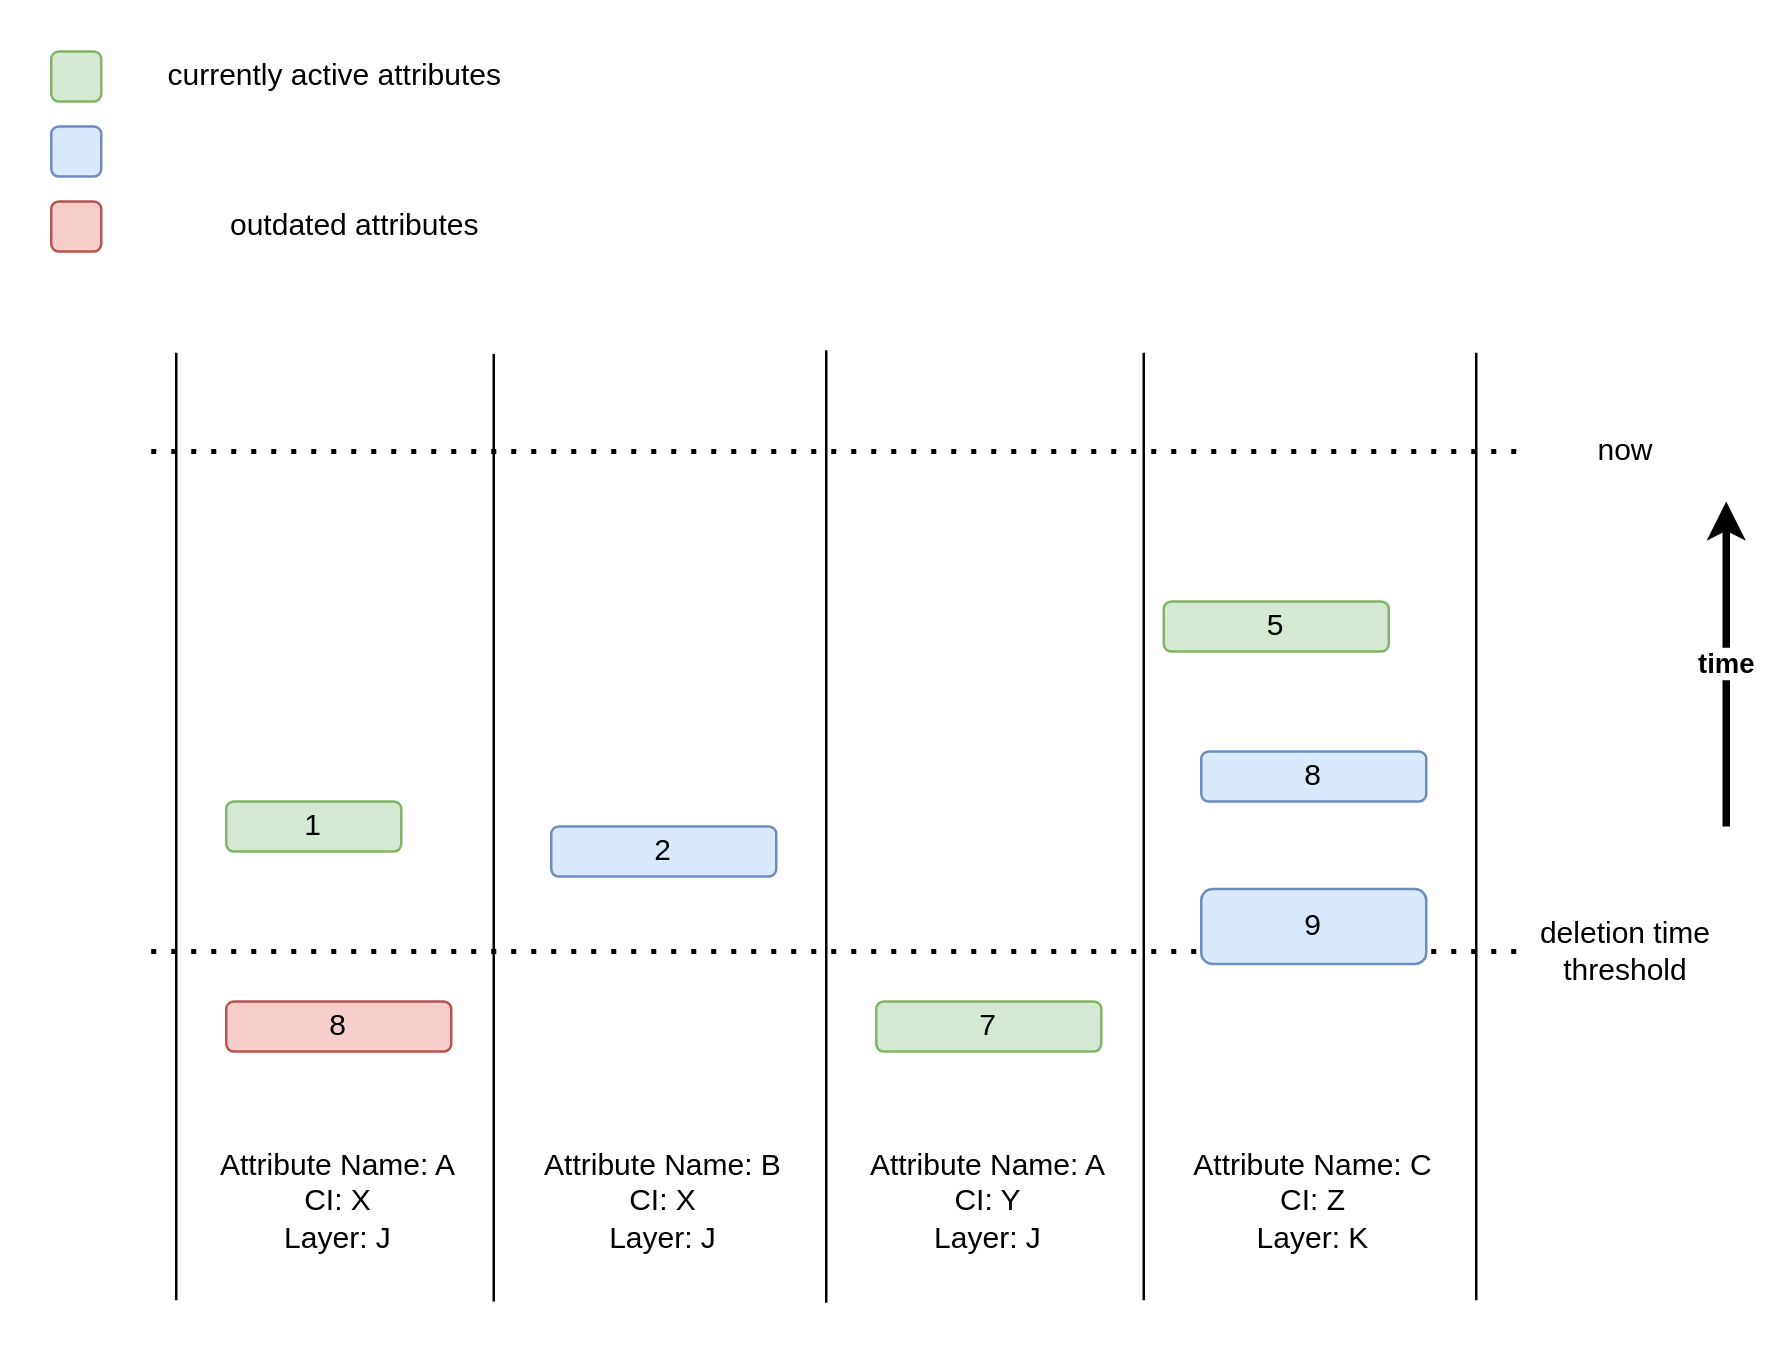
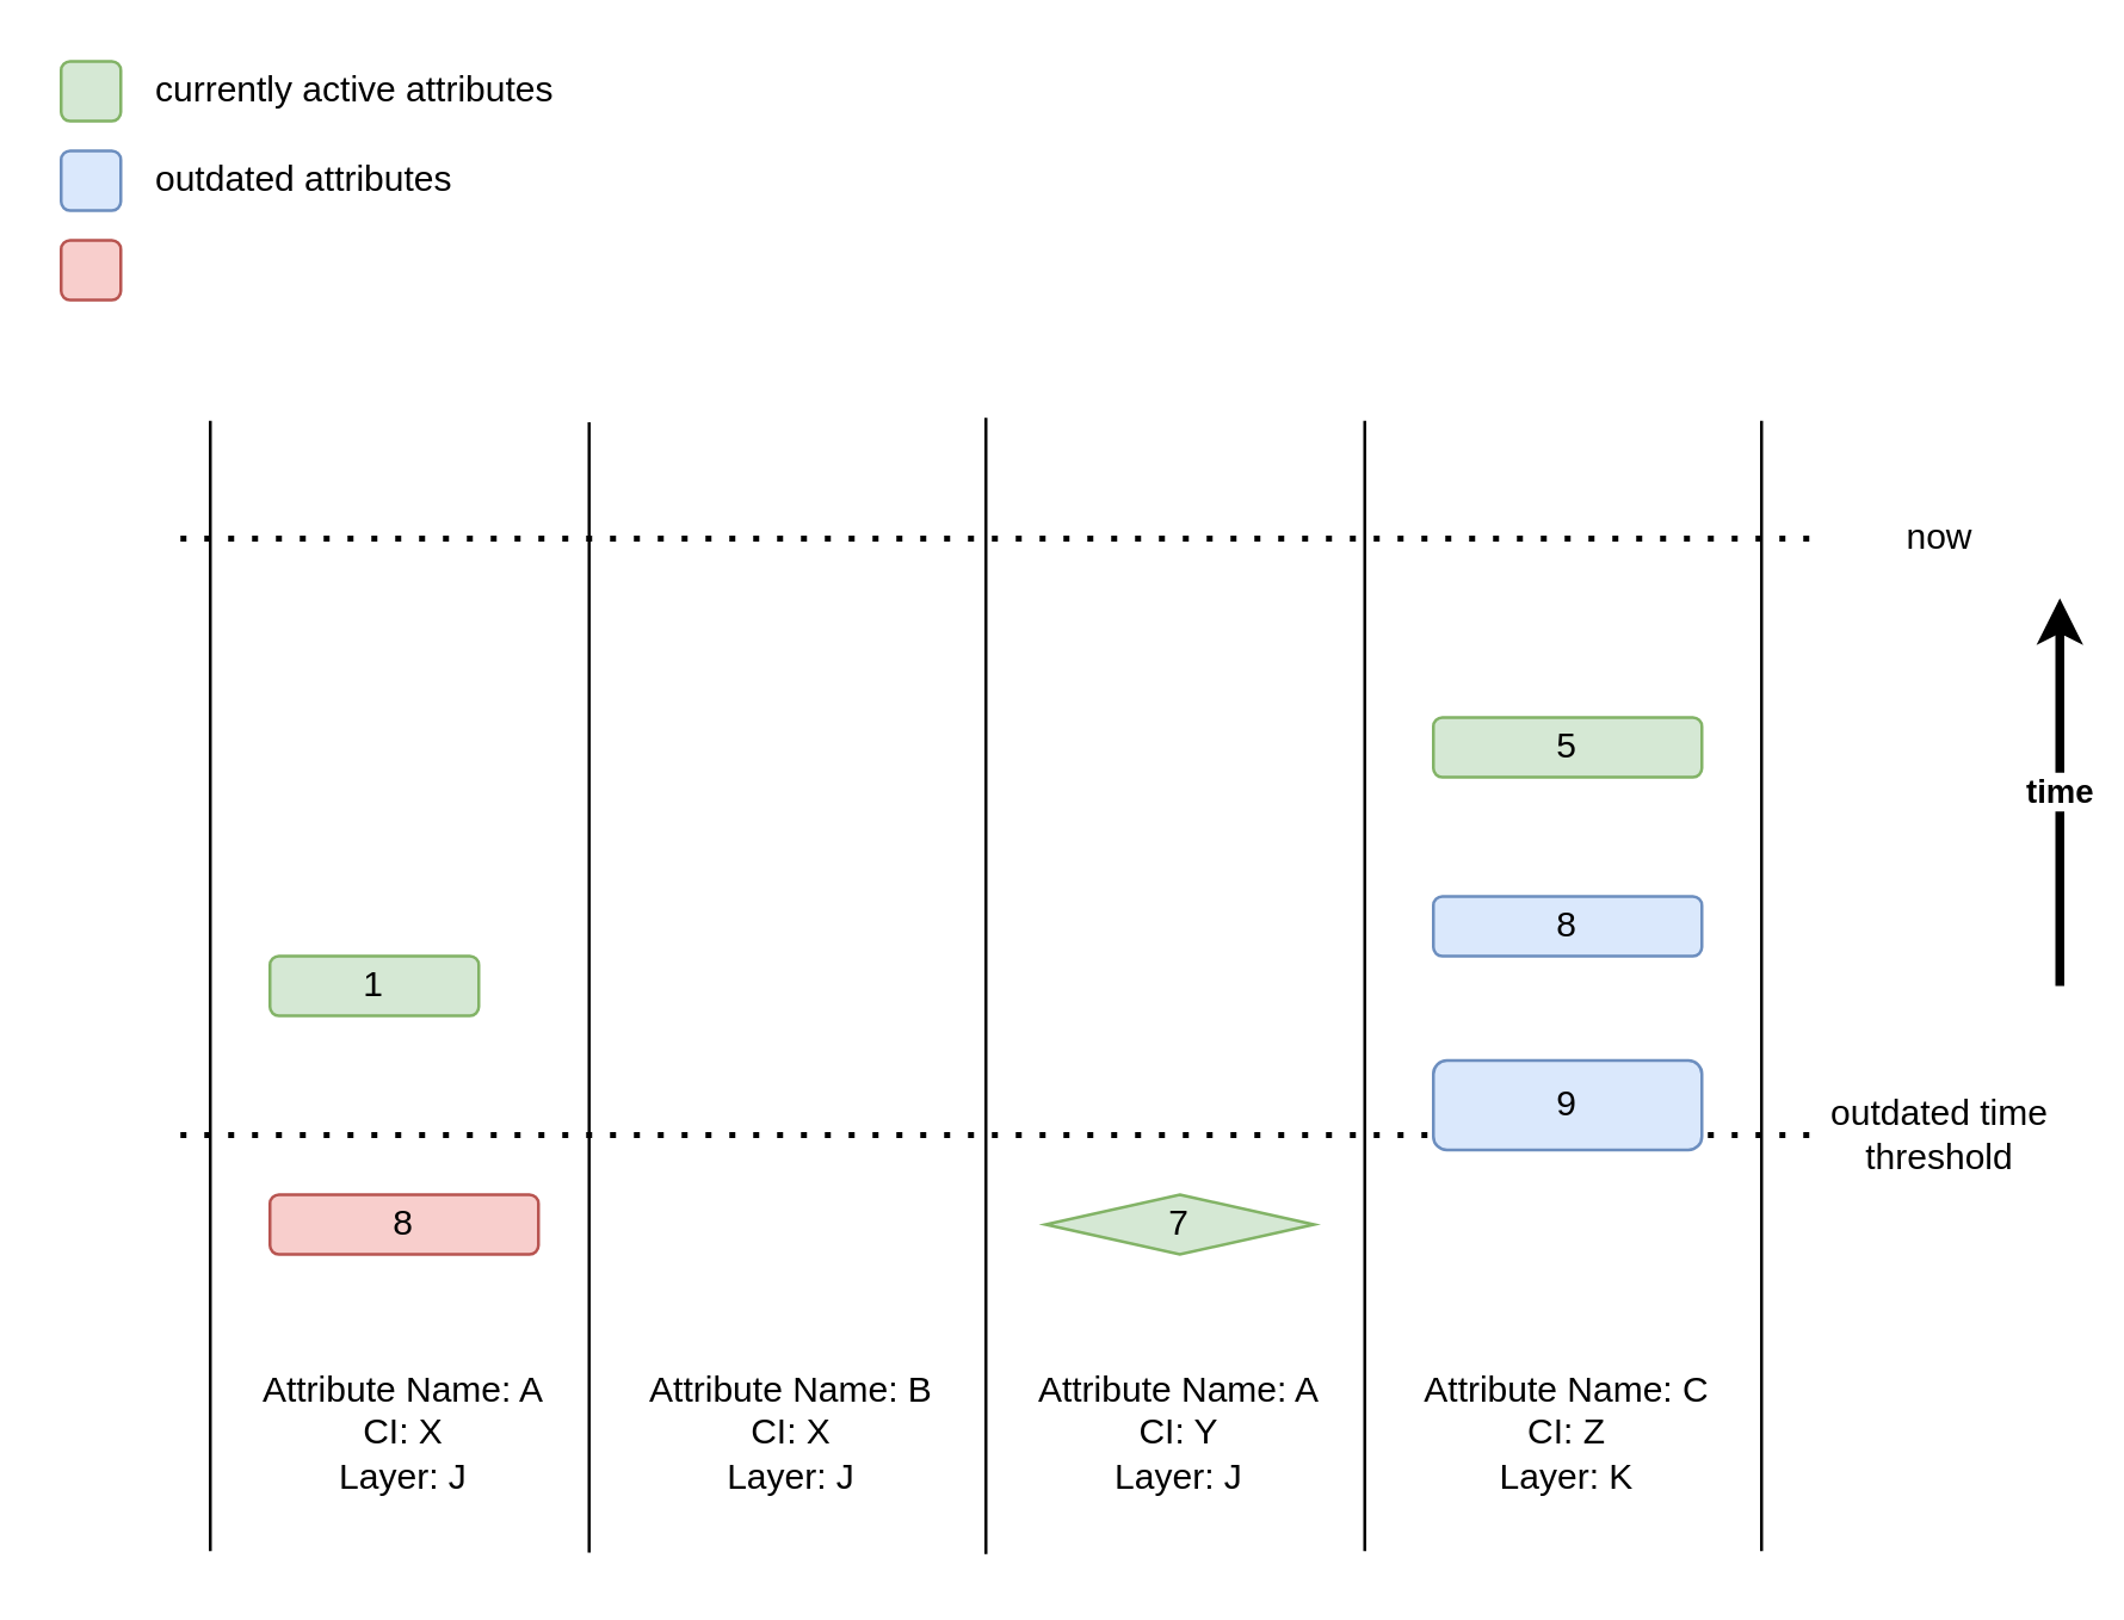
  <mxCell id="0" />
  <mxCell id="1" parent="0" />
  <mxCell id="2" value="Attribute Name: A&lt;br&gt;CI: X&lt;br&gt;Layer: J" style="text;html=1;strokeColor=none;fillColor=none;align=center;verticalAlign=middle;whiteSpace=wrap;rounded=0;" vertex="1" parent="1"><mxGeometry x="70" y="450" width="130" height="60" as="geometry" /></mxCell>
  <mxCell id="3" value="Attribute Name: B&lt;br&gt;CI: X&lt;br&gt;Layer: J" style="text;html=1;strokeColor=none;fillColor=none;align=center;verticalAlign=middle;whiteSpace=wrap;rounded=0;" vertex="1" parent="1"><mxGeometry x="200" y="450" width="130" height="60" as="geometry" /></mxCell>
  <mxCell id="4" value="Attribute Name: A&lt;br&gt;CI: Y&lt;br&gt;Layer: J" style="text;html=1;strokeColor=none;fillColor=none;align=center;verticalAlign=middle;whiteSpace=wrap;rounded=0;" vertex="1" parent="1"><mxGeometry x="330" y="450" width="130" height="60" as="geometry" /></mxCell>
  <mxCell id="5" value="Attribute Name: C&lt;br&gt;CI: Z&lt;br&gt;Layer: K" style="text;html=1;strokeColor=none;fillColor=none;align=center;verticalAlign=middle;whiteSpace=wrap;rounded=0;" vertex="1" parent="1"><mxGeometry x="460" y="450" width="130" height="60" as="geometry" /></mxCell>
  <mxCell id="6" value="" style="endArrow=none;dashed=1;html=1;dashPattern=1 3;strokeWidth=2;" edge="1" parent="1"><mxGeometry width="50" height="50" relative="1" as="geometry"><mxPoint x="60" y="380" as="sourcePoint" /><mxPoint x="610" y="380" as="targetPoint" /></mxGeometry></mxCell>
  <mxCell id="7" value="time" style="endArrow=classic;html=1;strokeWidth=3;fontStyle=1" edge="1" parent="1"><mxGeometry width="50" height="50" relative="1" as="geometry"><mxPoint x="690" y="330" as="sourcePoint" /><mxPoint x="690" y="200" as="targetPoint" /></mxGeometry></mxCell>
- <mxCell id="8" value="deletion time threshold" style="text;html=1;strokeColor=none;fillColor=none;align=center;verticalAlign=middle;whiteSpace=wrap;rounded=0;" vertex="1" parent="1"><mxGeometry x="610" y="360" width="80" height="40" as="geometry" /></mxCell>
+ <mxCell id="8" value="outdated time threshold" style="text;html=1;strokeColor=none;fillColor=none;align=center;verticalAlign=middle;whiteSpace=wrap;rounded=0;" vertex="1" parent="1"><mxGeometry x="610" y="360" width="80" height="40" as="geometry" /></mxCell>
  <mxCell id="9" value="1" style="rounded=1;whiteSpace=wrap;html=1;fillColor=#d5e8d4;strokeColor=#82b366;" vertex="1" parent="1"><mxGeometry x="90" y="320" width="70" height="20" as="geometry" /></mxCell>
- <mxCell id="10" value="7" style="rounded=1;whiteSpace=wrap;html=1;fillColor=#d5e8d4;strokeColor=#82b366;" vertex="1" parent="1"><mxGeometry x="350" y="400" width="90" height="20" as="geometry" /></mxCell>
+ <mxCell id="10" value="7" style="rhombus;whiteSpace=wrap;html=1;fillColor=#d5e8d4;strokeColor=#82b366;" vertex="1" parent="1"><mxGeometry x="350" y="400" width="90" height="20" as="geometry" /></mxCell>
  <mxCell id="11" value="9" style="rounded=1;whiteSpace=wrap;html=1;fillColor=#dae8fc;strokeColor=#6c8ebf;" vertex="1" parent="1"><mxGeometry x="480" y="355" width="90" height="30" as="geometry" /></mxCell>
- <mxCell id="12" value="2" style="rounded=1;whiteSpace=wrap;html=1;fillColor=#dae8fc;strokeColor=#6c8ebf;" vertex="1" parent="1"><mxGeometry x="220" y="330" width="90" height="20" as="geometry" /></mxCell>
  <mxCell id="13" value="8" style="rounded=1;whiteSpace=wrap;html=1;fillColor=#f8cecc;strokeColor=#b85450;" vertex="1" parent="1"><mxGeometry x="90" y="400" width="90" height="20" as="geometry" /></mxCell>
- <mxCell id="14" value="5" style="rounded=1;whiteSpace=wrap;html=1;fillColor=#d5e8d4;strokeColor=#82b366;" vertex="1" parent="1"><mxGeometry x="465" y="240" width="90" height="20" as="geometry" /></mxCell>
+ <mxCell id="14" value="5" style="rounded=1;whiteSpace=wrap;html=1;fillColor=#d5e8d4;strokeColor=#82b366;" vertex="1" parent="1"><mxGeometry x="480" y="240" width="90" height="20" as="geometry" /></mxCell>
  <mxCell id="15" value="" style="endArrow=none;html=1;strokeWidth=1;" edge="1" parent="1"><mxGeometry width="50" height="50" relative="1" as="geometry"><mxPoint x="197" y="520" as="sourcePoint" /><mxPoint x="197" y="141" as="targetPoint" /></mxGeometry></mxCell>
  <mxCell id="16" value="" style="endArrow=none;html=1;strokeWidth=1;" edge="1" parent="1"><mxGeometry width="50" height="50" relative="1" as="geometry"><mxPoint x="330" y="520.5" as="sourcePoint" /><mxPoint x="330" y="139.5" as="targetPoint" /></mxGeometry></mxCell>
  <mxCell id="17" value="" style="endArrow=none;html=1;strokeWidth=1;" edge="1" parent="1"><mxGeometry width="50" height="50" relative="1" as="geometry"><mxPoint x="457" y="519.5" as="sourcePoint" /><mxPoint x="457" y="140.5" as="targetPoint" /></mxGeometry></mxCell>
  <mxCell id="18" value="" style="endArrow=none;html=1;strokeWidth=1;" edge="1" parent="1"><mxGeometry width="50" height="50" relative="1" as="geometry"><mxPoint x="590" y="519.5" as="sourcePoint" /><mxPoint x="590" y="140.5" as="targetPoint" /></mxGeometry></mxCell>
  <mxCell id="19" style="edgeStyle=orthogonalEdgeStyle;rounded=0;orthogonalLoop=1;jettySize=auto;html=1;exitX=0.5;exitY=1;exitDx=0;exitDy=0;strokeWidth=1;" edge="1" parent="1" source="10" target="10"><mxGeometry relative="1" as="geometry" /></mxCell>
  <mxCell id="20" value="" style="endArrow=none;dashed=1;html=1;dashPattern=1 3;strokeWidth=2;" edge="1" parent="1"><mxGeometry width="50" height="50" relative="1" as="geometry"><mxPoint x="60" y="180" as="sourcePoint" /><mxPoint x="610" y="180" as="targetPoint" /></mxGeometry></mxCell>
  <mxCell id="21" value="now" style="text;html=1;strokeColor=none;fillColor=none;align=center;verticalAlign=middle;whiteSpace=wrap;rounded=0;" vertex="1" parent="1"><mxGeometry x="610" y="160" width="80" height="40" as="geometry" /></mxCell>
  <mxCell id="22" value="" style="endArrow=none;html=1;strokeWidth=1;" edge="1" parent="1"><mxGeometry width="50" height="50" relative="1" as="geometry"><mxPoint x="70" y="519.5" as="sourcePoint" /><mxPoint x="70" y="140.5" as="targetPoint" /></mxGeometry></mxCell>
  <mxCell id="23" value="" style="rounded=1;whiteSpace=wrap;html=1;fillColor=#d5e8d4;strokeColor=#82b366;" vertex="1" parent="1"><mxGeometry x="20" y="20" width="20" height="20" as="geometry" /></mxCell>
- <mxCell id="24" value="currently active attributes" style="text;html=1;strokeColor=none;fillColor=none;align=left;verticalAlign=middle;whiteSpace=wrap;rounded=0;" vertex="1" parent="1"><mxGeometry x="65" y="20" width="150" height="20" as="geometry" /></mxCell>
+ <mxCell id="24" value="currently active attributes" style="text;html=1;strokeColor=none;fillColor=none;align=left;verticalAlign=middle;whiteSpace=wrap;rounded=0;" vertex="1" parent="1"><mxGeometry x="50" y="20" width="150" height="20" as="geometry" /></mxCell>
  <mxCell id="25" value="" style="rounded=1;whiteSpace=wrap;html=1;fillColor=#dae8fc;strokeColor=#6c8ebf;" vertex="1" parent="1"><mxGeometry x="20" y="50" width="20" height="20" as="geometry" /></mxCell>
- <mxCell id="26" value="outdated attributes" style="text;html=1;strokeColor=none;fillColor=none;align=left;verticalAlign=middle;whiteSpace=wrap;rounded=0;" vertex="1" parent="1"><mxGeometry x="90" y="80" width="150" height="20" as="geometry" /></mxCell>
+ <mxCell id="26" value="outdated attributes" style="text;html=1;strokeColor=none;fillColor=none;align=left;verticalAlign=middle;whiteSpace=wrap;rounded=0;" vertex="1" parent="1"><mxGeometry x="50" y="50" width="150" height="20" as="geometry" /></mxCell>
  <mxCell id="27" value="" style="rounded=1;whiteSpace=wrap;html=1;fillColor=#f8cecc;strokeColor=#b85450;" vertex="1" parent="1"><mxGeometry x="20" y="80" width="20" height="20" as="geometry" /></mxCell>
  <mxCell id="28" value="8" style="rounded=1;whiteSpace=wrap;html=1;fillColor=#dae8fc;strokeColor=#6c8ebf;" vertex="1" parent="1"><mxGeometry x="480" y="300" width="90" height="20" as="geometry" /></mxCell>
